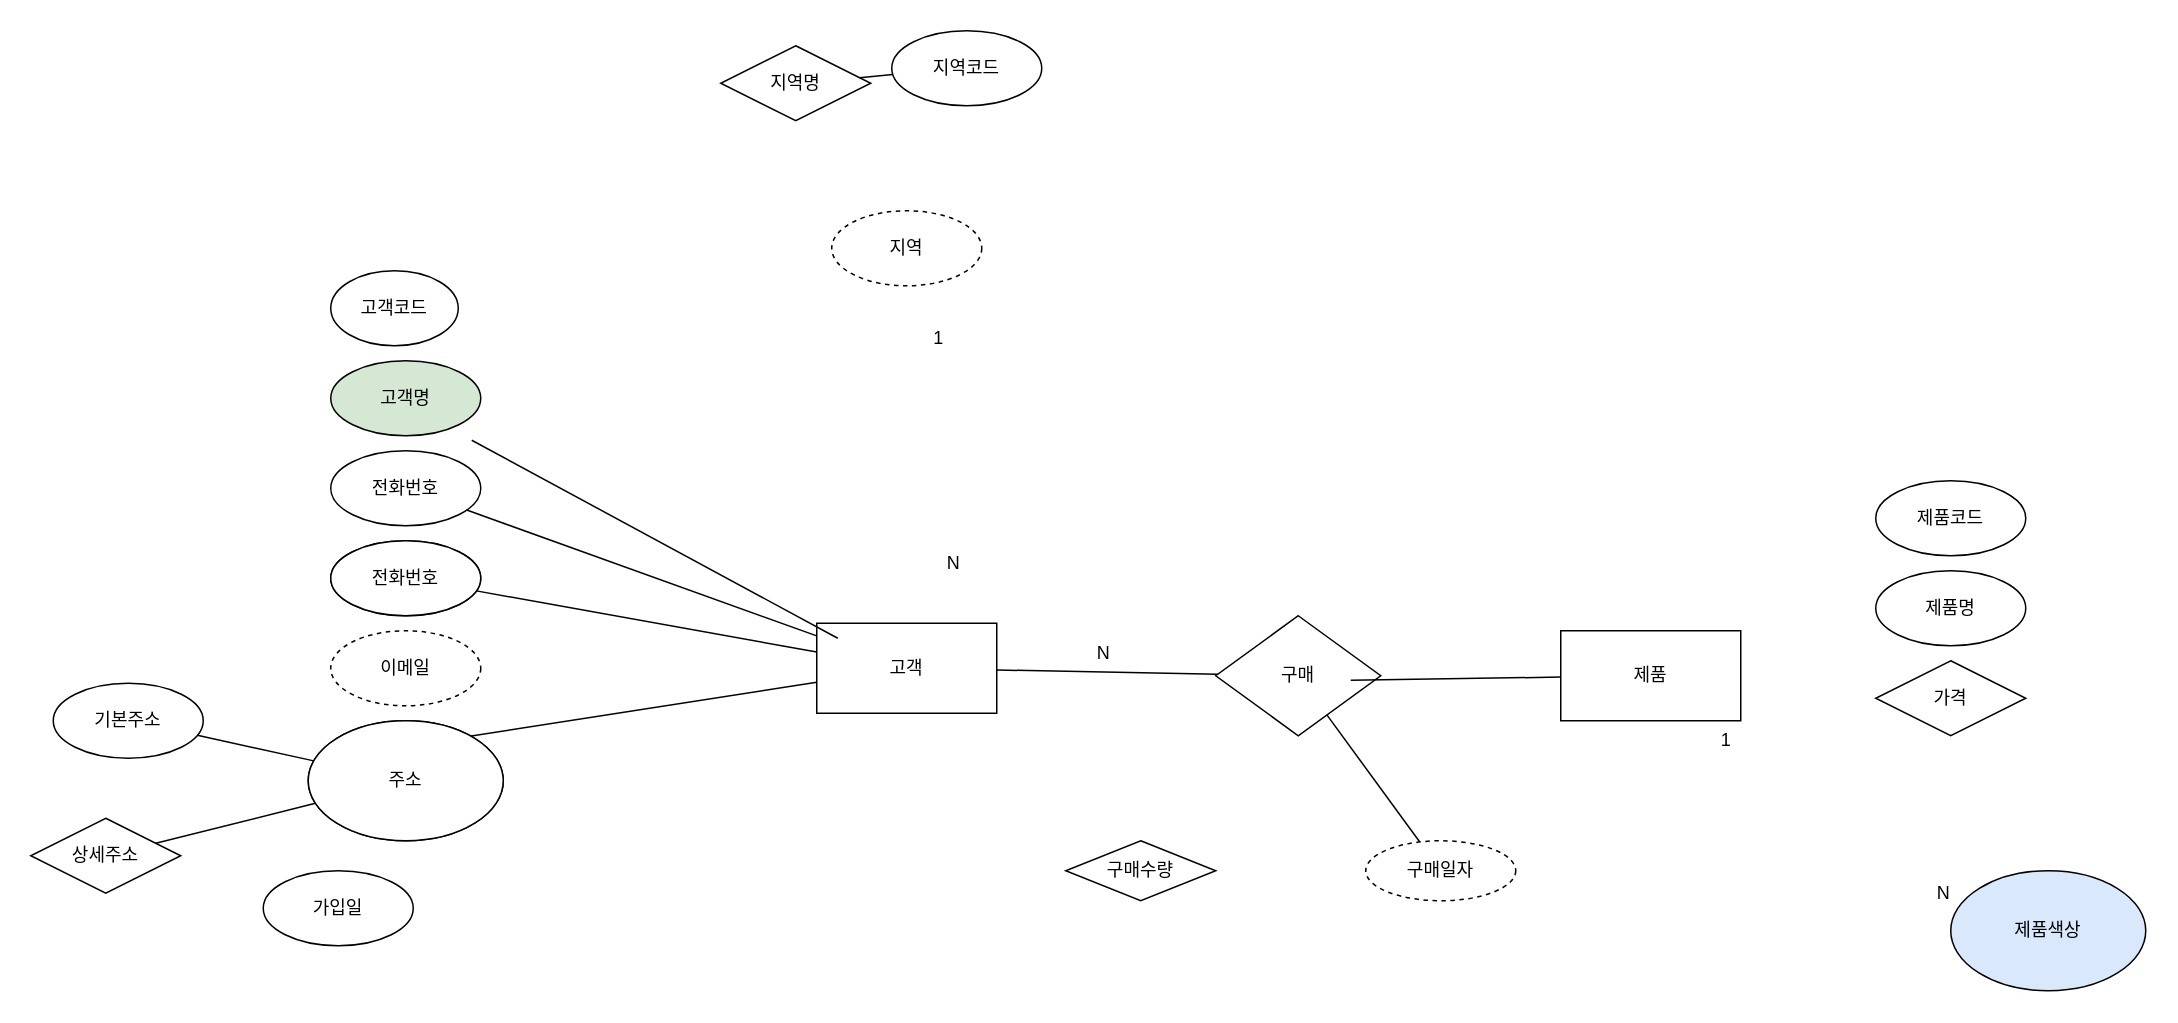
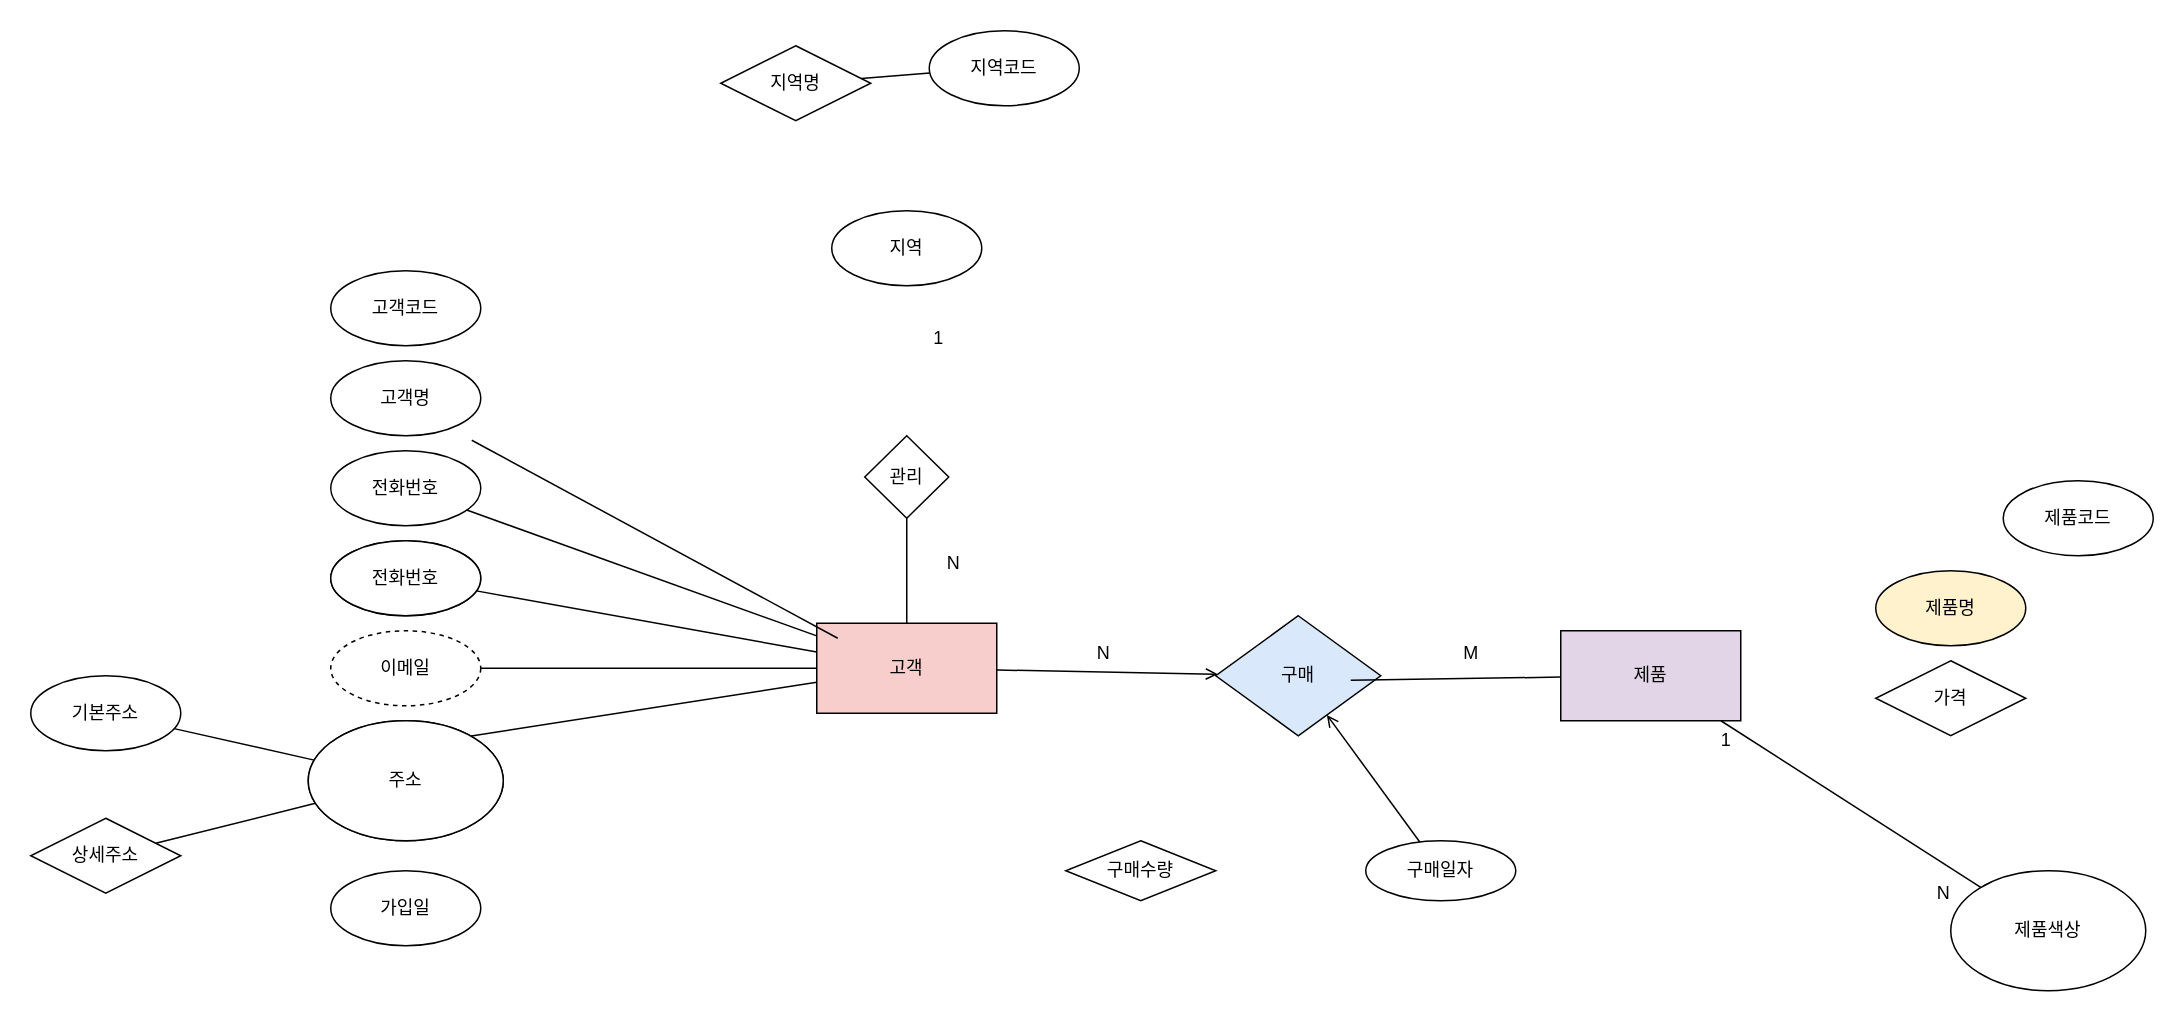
  <mxCell id="0" />
  <mxCell id="1" parent="0" />
- <mxCell id="2" value="고객" style="rounded=0;whiteSpace=wrap;html=1;" vertex="1" parent="1"><mxGeometry x="544" y="415" width="120" height="60" as="geometry" /></mxCell>
- <mxCell id="3" value="제품" style="rounded=0;whiteSpace=wrap;html=1;" vertex="1" parent="1"><mxGeometry x="1040" y="420" width="120" height="60" as="geometry" /></mxCell>
- <mxCell id="4" value="고객코드" style="ellipse;whiteSpace=wrap;html=1;" vertex="1" parent="1"><mxGeometry x="220" y="180" width="85" height="50" as="geometry" /></mxCell>
- <mxCell id="5" value="고객명" style="ellipse;whiteSpace=wrap;html=1;fillColor=#d5e8d4;" vertex="1" parent="1"><mxGeometry x="220" y="240" width="100" height="50" as="geometry" /></mxCell>
+ <mxCell id="2" value="고객" style="rounded=0;whiteSpace=wrap;html=1;fillColor=#f8cecc;" vertex="1" parent="1"><mxGeometry x="544" y="415" width="120" height="60" as="geometry" /></mxCell>
+ <mxCell id="3" value="제품" style="rounded=0;whiteSpace=wrap;html=1;fillColor=#e1d5e7;" vertex="1" parent="1"><mxGeometry x="1040" y="420" width="120" height="60" as="geometry" /></mxCell>
+ <mxCell id="4" value="고객코드" style="ellipse;whiteSpace=wrap;html=1;" vertex="1" parent="1"><mxGeometry x="220" y="180" width="100" height="50" as="geometry" /></mxCell>
+ <mxCell id="5" value="고객명" style="ellipse;whiteSpace=wrap;html=1;" vertex="1" parent="1"><mxGeometry x="220" y="240" width="100" height="50" as="geometry" /></mxCell>
  <mxCell id="6" value="전화번호" style="ellipse;whiteSpace=wrap;html=1;" vertex="1" parent="1"><mxGeometry x="220" y="300" width="100" height="50" as="geometry" /></mxCell>
  <mxCell id="7" value="전화번호" style="ellipse;whiteSpace=wrap;html=1;" vertex="1" parent="1"><mxGeometry x="220" y="360" width="100" height="50" as="geometry" /></mxCell>
  <mxCell id="8" value="이메일" style="ellipse;whiteSpace=wrap;html=1;dashed=1;" vertex="1" parent="1"><mxGeometry x="220" y="420" width="100" height="50" as="geometry" /></mxCell>
  <mxCell id="9" value="주소" style="ellipse;whiteSpace=wrap;html=1;" vertex="1" parent="1"><mxGeometry x="205" y="480" width="130" height="80" as="geometry" /></mxCell>
- <mxCell id="10" value="가입일" style="ellipse;whiteSpace=wrap;html=1;" vertex="1" parent="1"><mxGeometry x="175" y="580" width="100" height="50" as="geometry" /></mxCell>
- <mxCell id="11" value="지역" style="ellipse;whiteSpace=wrap;html=1;dashed=1;" vertex="1" parent="1"><mxGeometry x="554" y="140" width="100" height="50" as="geometry" /></mxCell>
- <mxCell id="12" value="지역코드" style="ellipse;whiteSpace=wrap;html=1;" vertex="1" parent="1"><mxGeometry x="594" y="20" width="100" height="50" as="geometry" /></mxCell>
+ <mxCell id="10" value="가입일" style="ellipse;whiteSpace=wrap;html=1;" vertex="1" parent="1"><mxGeometry x="220" y="580" width="100" height="50" as="geometry" /></mxCell>
+ <mxCell id="11" value="지역" style="ellipse;whiteSpace=wrap;html=1;" vertex="1" parent="1"><mxGeometry x="554" y="140" width="100" height="50" as="geometry" /></mxCell>
+ <mxCell id="12" value="지역코드" style="ellipse;whiteSpace=wrap;html=1;" vertex="1" parent="1"><mxGeometry x="619" y="20" width="100" height="50" as="geometry" /></mxCell>
  <mxCell id="13" value="지역명" style="rhombus;whiteSpace=wrap;html=1;" vertex="1" parent="1"><mxGeometry x="480" y="30" width="100" height="50" as="geometry" /></mxCell>
  <mxCell id="14" value="" style="endArrow=none;html=1;rounded=0;" edge="1" parent="1" source="12" target="13"><mxGeometry relative="1" as="geometry"><mxPoint x="130" y="498.79" as="sourcePoint" /><mxPoint x="290" y="498.79" as="targetPoint" /></mxGeometry></mxCell>
  <mxCell id="15" value="" style="endArrow=none;html=1;rounded=0;" edge="1" parent="1" source="6" target="2"><mxGeometry relative="1" as="geometry"><mxPoint x="290" y="324" as="sourcePoint" /><mxPoint x="416" y="360" as="targetPoint" /></mxGeometry></mxCell>
  <mxCell id="16" value="" style="endArrow=none;html=1;rounded=0;" edge="1" parent="1" source="7" target="2"><mxGeometry relative="1" as="geometry"><mxPoint x="335" y="380" as="sourcePoint" /><mxPoint x="455" y="383" as="targetPoint" /></mxGeometry></mxCell>
+ <mxCell id="17" value="" style="endArrow=none;html=1;rounded=0;" edge="1" parent="1" source="8" target="2"><mxGeometry relative="1" as="geometry"><mxPoint x="325" y="384" as="sourcePoint" /><mxPoint x="450" y="354" as="targetPoint" /></mxGeometry></mxCell>
  <mxCell id="18" value="" style="endArrow=none;html=1;rounded=0;exitX=0.82;exitY=0.131;exitDx=0;exitDy=0;exitPerimeter=0;" edge="1" parent="1" source="9" target="2"><mxGeometry relative="1" as="geometry"><mxPoint x="315" y="437" as="sourcePoint" /><mxPoint x="450" y="370" as="targetPoint" /></mxGeometry></mxCell>
  <mxCell id="19" value="주소" style="ellipse;whiteSpace=wrap;html=1;" vertex="1" parent="1"><mxGeometry x="205" y="480" width="130" height="80" as="geometry" /></mxCell>
  <mxCell id="20" value="전화번호" style="ellipse;whiteSpace=wrap;html=1;" vertex="1" parent="1"><mxGeometry x="220" y="360" width="100" height="50" as="geometry" /></mxCell>
- <mxCell id="21" value="기본주소" style="ellipse;whiteSpace=wrap;html=1;" vertex="1" parent="1"><mxGeometry x="35" y="455" width="100" height="50" as="geometry" /></mxCell>
+ <mxCell id="21" value="기본주소" style="ellipse;whiteSpace=wrap;html=1;" vertex="1" parent="1"><mxGeometry x="20" y="450" width="100" height="50" as="geometry" /></mxCell>
  <mxCell id="22" value="상세주소" style="rhombus;whiteSpace=wrap;html=1;" vertex="1" parent="1"><mxGeometry x="20" y="545" width="100" height="50" as="geometry" /></mxCell>
  <mxCell id="23" value="" style="endArrow=none;html=1;rounded=0;" edge="1" parent="1" source="21" target="19"><mxGeometry relative="1" as="geometry"><mxPoint x="110" y="480" as="sourcePoint" /><mxPoint x="250" y="474.63" as="targetPoint" /></mxGeometry></mxCell>
  <mxCell id="24" value="" style="endArrow=none;html=1;rounded=0;" edge="1" parent="1" source="22" target="19"><mxGeometry relative="1" as="geometry"><mxPoint x="110" y="580" as="sourcePoint" /><mxPoint x="203" y="601" as="targetPoint" /></mxGeometry></mxCell>
- <mxCell id="25" value="제품코드" style="ellipse;whiteSpace=wrap;html=1;" vertex="1" parent="1"><mxGeometry x="1250" y="320" width="100" height="50" as="geometry" /></mxCell>
- <mxCell id="26" value="제품명" style="ellipse;whiteSpace=wrap;html=1;" vertex="1" parent="1"><mxGeometry x="1250" y="380" width="100" height="50" as="geometry" /></mxCell>
- <mxCell id="27" value="제품색상" style="ellipse;whiteSpace=wrap;html=1;fillColor=#dae8fc;" vertex="1" parent="1"><mxGeometry x="1300" y="580" width="130" height="80" as="geometry" /></mxCell>
+ <mxCell id="25" value="제품코드" style="ellipse;whiteSpace=wrap;html=1;" vertex="1" parent="1"><mxGeometry x="1335" y="320" width="100" height="50" as="geometry" /></mxCell>
+ <mxCell id="26" value="제품명" style="ellipse;whiteSpace=wrap;html=1;fillColor=#fff2cc;" vertex="1" parent="1"><mxGeometry x="1250" y="380" width="100" height="50" as="geometry" /></mxCell>
+ <mxCell id="27" value="제품색상" style="ellipse;whiteSpace=wrap;html=1;" vertex="1" parent="1"><mxGeometry x="1300" y="580" width="130" height="80" as="geometry" /></mxCell>
  <mxCell id="28" value="가격" style="rhombus;whiteSpace=wrap;html=1;" vertex="1" parent="1"><mxGeometry x="1250" y="440" width="100" height="50" as="geometry" /></mxCell>
  <mxCell id="29" value="" style="endArrow=none;html=1;rounded=0;" edge="1" parent="1"><mxGeometry relative="1" as="geometry"><mxPoint x="314" y="293" as="sourcePoint" /><mxPoint x="558" y="425" as="targetPoint" /></mxGeometry></mxCell>
+ <mxCell id="30" value="" style="endArrow=none;html=1;rounded=0;" edge="1" parent="1" source="3" target="27"><mxGeometry relative="1" as="geometry"><mxPoint x="1170" y="465" as="sourcePoint" /><mxPoint x="1261" y="471" as="targetPoint" /></mxGeometry></mxCell>
  <mxCell id="31" value="1" style="text;html=1;align=center;verticalAlign=middle;resizable=0;points=[];autosize=1;strokeColor=none;fillColor=none;" vertex="1" parent="1"><mxGeometry x="1135" y="478" width="30" height="30" as="geometry" /></mxCell>
  <mxCell id="32" value="N" style="text;html=1;align=center;verticalAlign=middle;resizable=0;points=[];autosize=1;strokeColor=none;fillColor=none;" vertex="1" parent="1"><mxGeometry x="1280" y="580" width="30" height="30" as="geometry" /></mxCell>
- <mxCell id="33" value="구매&lt;br&gt;" style="rhombus;whiteSpace=wrap;html=1;" vertex="1" parent="1"><mxGeometry x="810" y="410" width="110" height="80" as="geometry" /></mxCell>
- <mxCell id="34" value="" style="endArrow=none;html=1;rounded=0;" edge="1" parent="1" source="2" target="33"><mxGeometry relative="1" as="geometry"><mxPoint x="664" y="449.29" as="sourcePoint" /><mxPoint x="824" y="449.29" as="targetPoint" /></mxGeometry></mxCell>
+ <mxCell id="33" value="구매&lt;br&gt;" style="rhombus;whiteSpace=wrap;html=1;fillColor=#dae8fc;" vertex="1" parent="1"><mxGeometry x="810" y="410" width="110" height="80" as="geometry" /></mxCell>
+ <mxCell id="34" value="" style="endArrow=open;html=1;rounded=0;" edge="1" parent="1" source="2" target="33"><mxGeometry relative="1" as="geometry"><mxPoint x="664" y="449.29" as="sourcePoint" /><mxPoint x="824" y="449.29" as="targetPoint" /></mxGeometry></mxCell>
  <mxCell id="35" value="" style="endArrow=none;html=1;rounded=0;" edge="1" parent="1" target="3"><mxGeometry relative="1" as="geometry"><mxPoint x="900" y="453" as="sourcePoint" /><mxPoint x="1030" y="450" as="targetPoint" /></mxGeometry></mxCell>
  <mxCell id="36" value="N" style="text;html=1;align=center;verticalAlign=middle;resizable=0;points=[];autosize=1;strokeColor=none;fillColor=none;" vertex="1" parent="1"><mxGeometry x="720" y="420" width="30" height="30" as="geometry" /></mxCell>
+ <mxCell id="37" value="M" style="text;html=1;align=center;verticalAlign=middle;resizable=0;points=[];autosize=1;strokeColor=none;fillColor=none;" vertex="1" parent="1"><mxGeometry x="965" y="420" width="30" height="30" as="geometry" /></mxCell>
  <mxCell id="38" value="구매수량" style="rhombus;whiteSpace=wrap;html=1;align=center;" vertex="1" parent="1"><mxGeometry x="710" y="560" width="100" height="40" as="geometry" /></mxCell>
- <mxCell id="39" value="구매일자" style="ellipse;whiteSpace=wrap;html=1;align=center;dashed=1;" vertex="1" parent="1"><mxGeometry x="910" y="560" width="100" height="40" as="geometry" /></mxCell>
- <mxCell id="40" value="" style="endArrow=none;html=1;rounded=0;" edge="1" parent="1" source="39" target="33"><mxGeometry relative="1" as="geometry"><mxPoint x="785" y="571" as="sourcePoint" /><mxPoint x="855" y="485" as="targetPoint" /></mxGeometry></mxCell>
+ <mxCell id="39" value="구매일자" style="ellipse;whiteSpace=wrap;html=1;align=center;" vertex="1" parent="1"><mxGeometry x="910" y="560" width="100" height="40" as="geometry" /></mxCell>
+ <mxCell id="40" value="" style="endArrow=open;html=1;rounded=0;" edge="1" parent="1" source="39" target="33"><mxGeometry relative="1" as="geometry"><mxPoint x="785" y="571" as="sourcePoint" /><mxPoint x="855" y="485" as="targetPoint" /></mxGeometry></mxCell>
+ <mxCell id="41" value="관리" style="rhombus;whiteSpace=wrap;html=1;" vertex="1" parent="1"><mxGeometry x="576" y="290" width="56" height="55" as="geometry" /></mxCell>
+ <mxCell id="42" value="" style="endArrow=none;html=1;rounded=0;exitX=0.5;exitY=0;exitDx=0;exitDy=0;" edge="1" parent="1" source="2" target="41"><mxGeometry relative="1" as="geometry"><mxPoint x="576" y="384.5" as="sourcePoint" /><mxPoint x="650" y="350" as="targetPoint" /></mxGeometry></mxCell>
  <mxCell id="43" value="1" style="text;html=1;align=center;verticalAlign=middle;resizable=0;points=[];autosize=1;strokeColor=none;fillColor=none;" vertex="1" parent="1"><mxGeometry x="610" y="210" width="30" height="30" as="geometry" /></mxCell>
  <mxCell id="44" value="N" style="text;html=1;align=center;verticalAlign=middle;resizable=0;points=[];autosize=1;strokeColor=none;fillColor=none;" vertex="1" parent="1"><mxGeometry x="620" y="360" width="30" height="30" as="geometry" /></mxCell>
